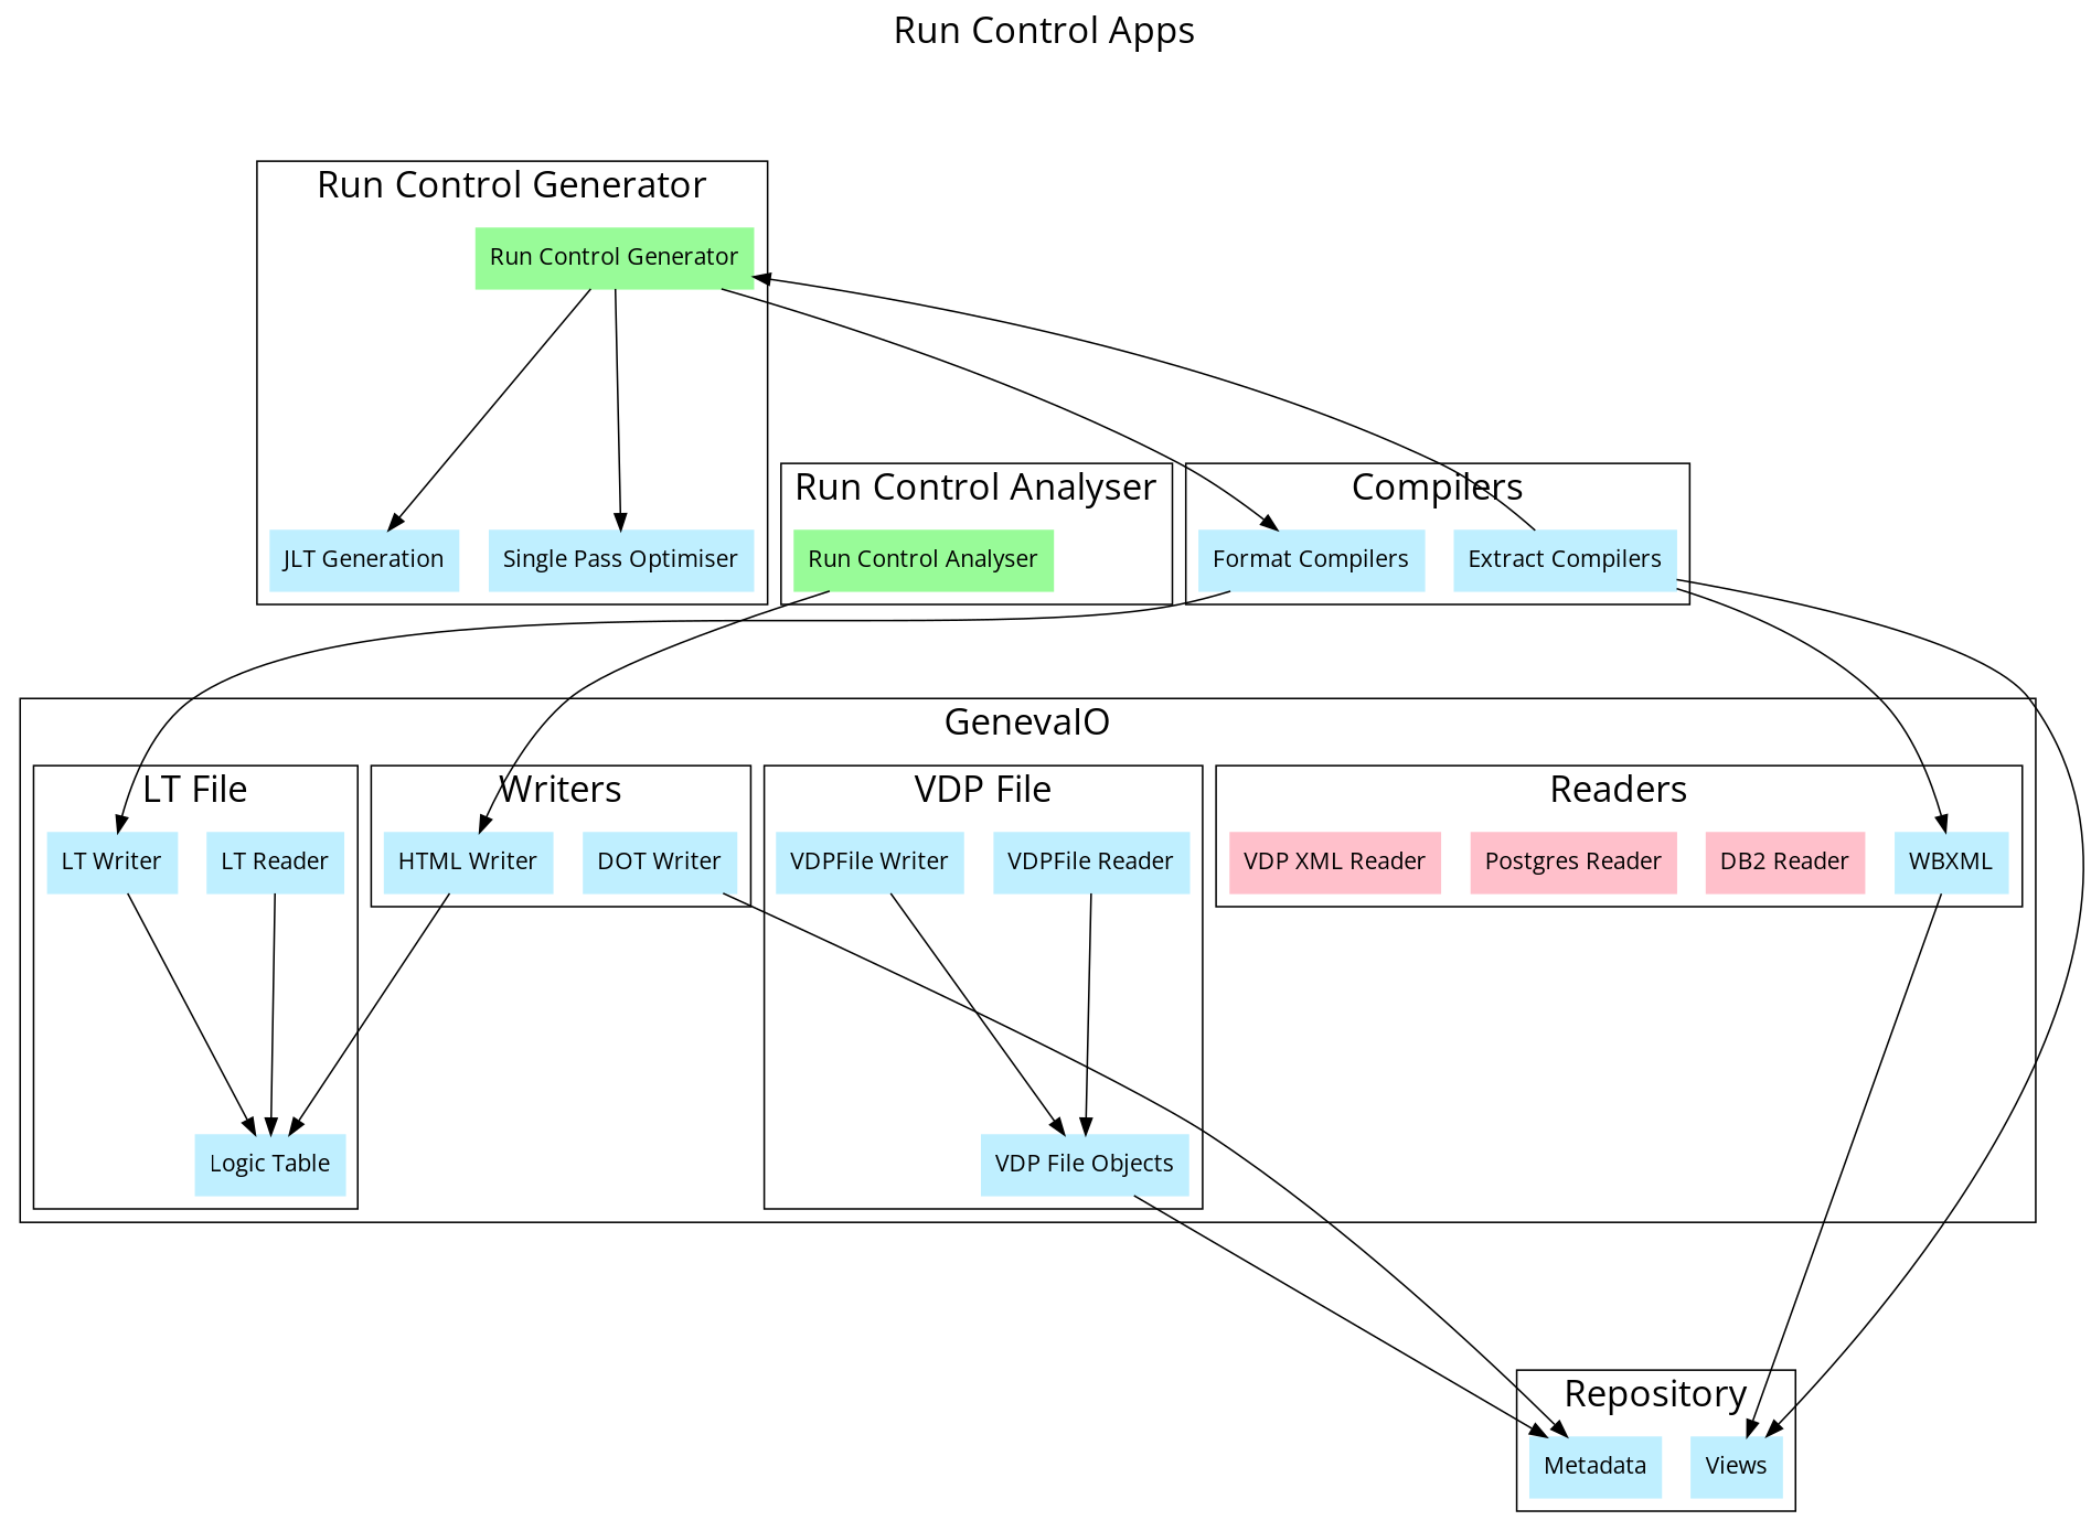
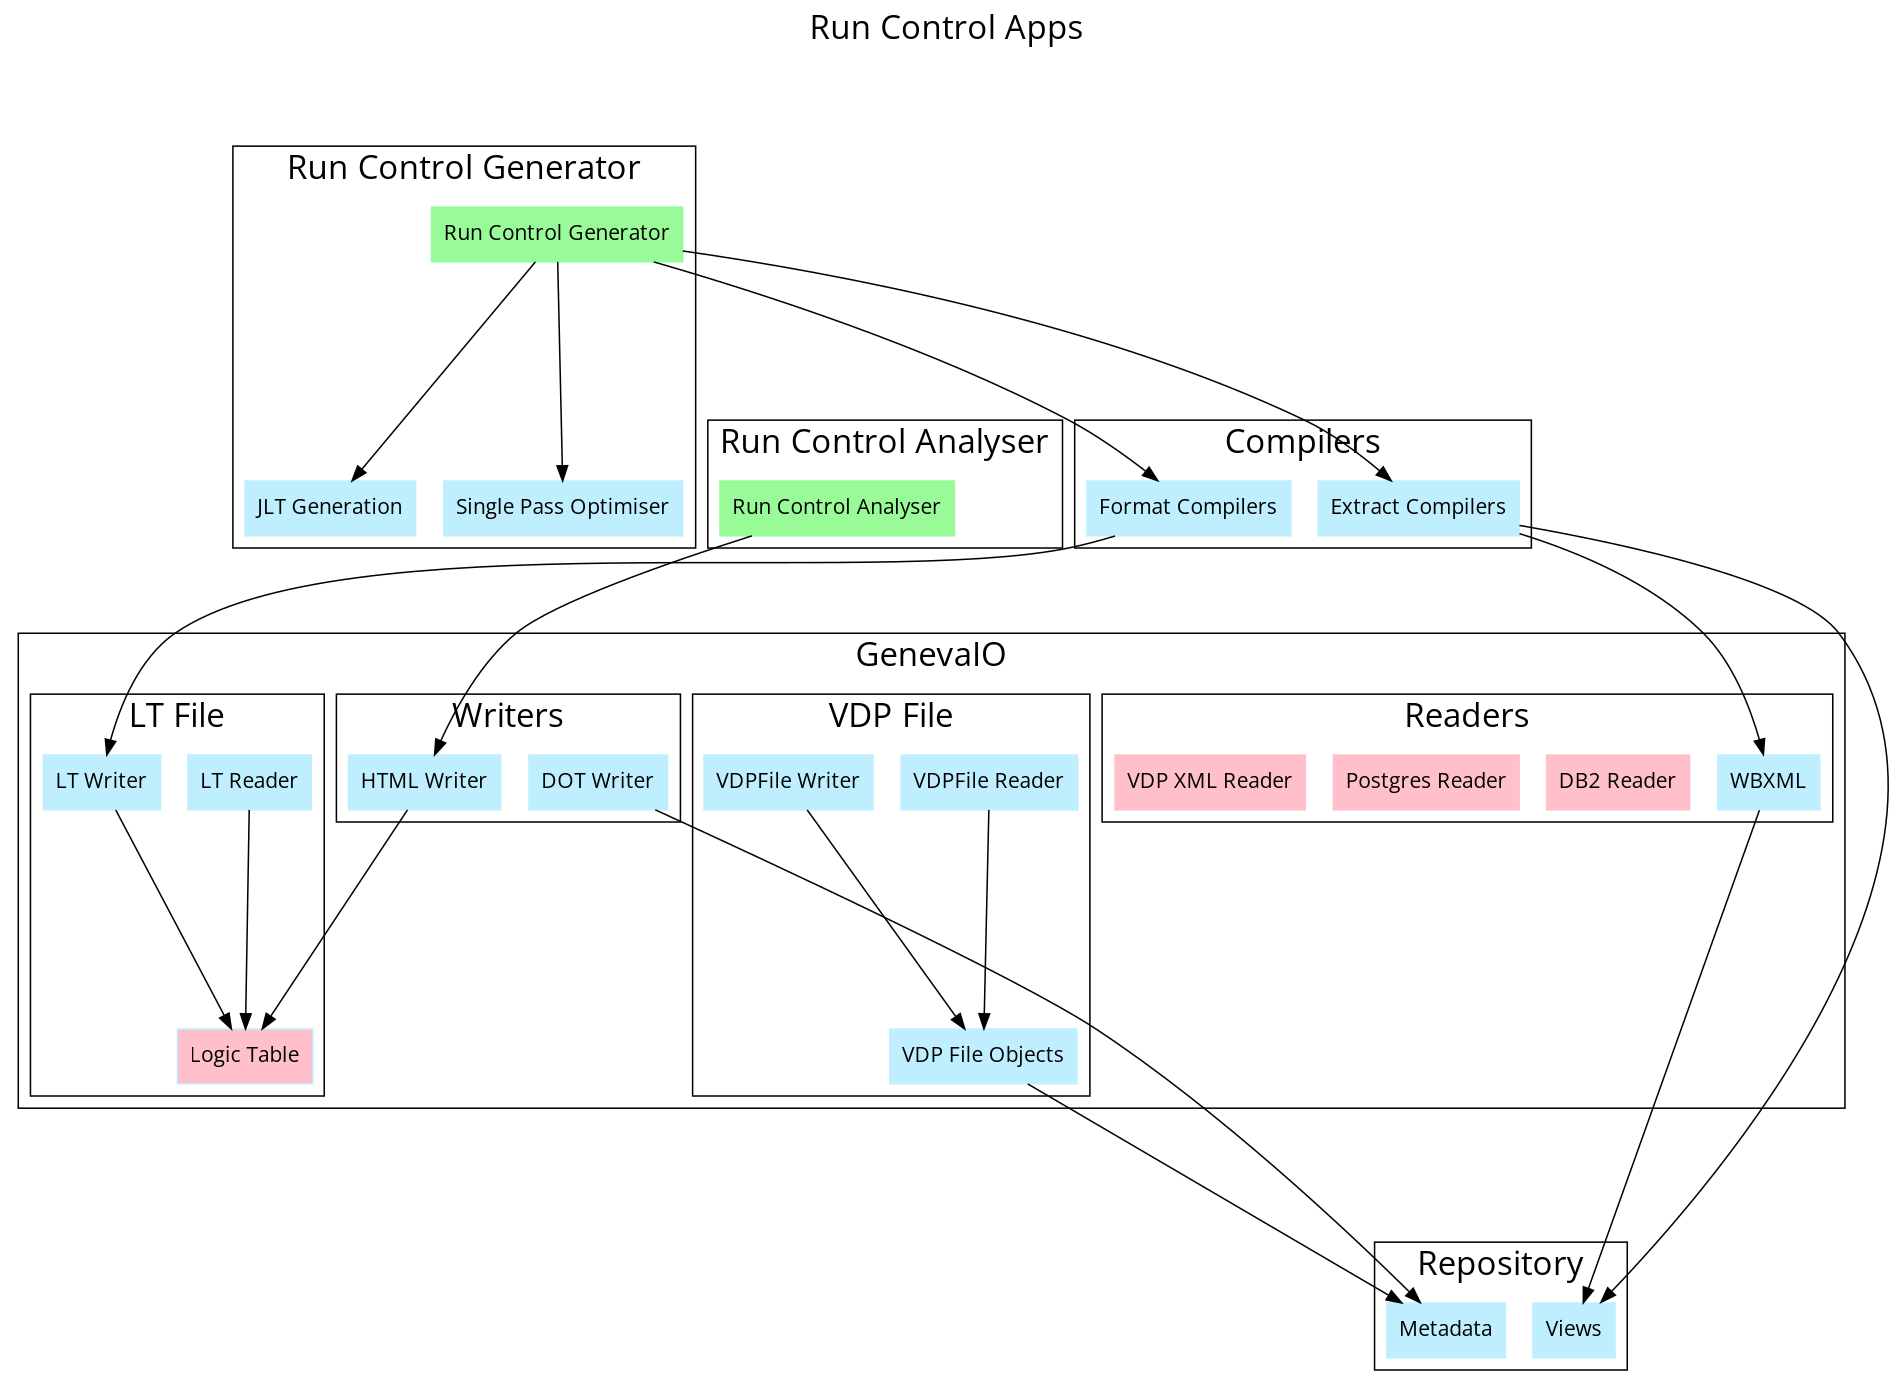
  digraph {
    compound=true
    fontname="Open Sans"
    fontsize=22
    label="Run Control Apps\n\n\n"
    labeljust=center
    labelloc=t
    rankdir=TB
    ranksep="2 equally"
    node [color=lightblue1 fontname="Open Sans" shape=rect style=filled]
    edge [fontname="Open Sans"]
    n1 [color=PaleGreen label="Run Control Generator"]
    n2 [label="Single Pass Optimiser"]
    n3 [label="JLT Generation"]
    n4 [label="Extract Compilers"]
    n5 [label="Format Compilers"]
    n6 [color=PaleGreen label="Run Control Analyser"]
    n7 [label="LT Reader"]
    n8 [label="LT Writer"]
-   n9 [label="Logic Table"]
+   n9 [label="Logic Table" fillcolor=pink]
    n10 [label="VDPFile Reader"]
    n11 [label="VDPFile Writer"]
    n12 [label="VDP File Objects"]
    n13 [label=WBXML]
    n14 [color=pink label="DB2 Reader"]
    n15 [color=pink label="Postgres Reader"]
    n16 [color=pink label="VDP XML Reader"]
    n17 [label="HTML Writer"]
    n18 [label="DOT Writer"]
    n19 [label=Views]
    n20 [label=Metadata]
    subgraph cluster_1 {
      label="Run Control Generator"
      n1
      n2
      n3
    }
    subgraph cluster_2 {
      label=Compilers
      n4
      n5
    }
    subgraph cluster_3 {
      label="Run Control Analyser"
      n6
    }
    subgraph cluster_4 {
      label=GenevaIO
      subgraph cluster_5 {
        label="LT File"
        n7
        n8
        n9
      }
      subgraph cluster_6 {
        label="VDP File"
        n10
        n11
        n12
      }
      subgraph cluster_7 {
        label=Readers
        n13
        n14
        n15
        n16
      }
      subgraph cluster_8 {
        label=Writers
        n17
        n18
      }
    }
    subgraph cluster_9 {
      label=Repository
      n19
      n20
    }
    n1 -> n2
    n1 -> n3
-   n4 -> n1
+   n1 -> n4
    n1 -> n5
    n4 -> n13
    n4 -> n19
    n5 -> n8
    n6 -> n17
    n7 -> n9
    n8 -> n9
    n10 -> n12
    n11 -> n12
    n12 -> n20
    n13 -> n19
    n17 -> n9
    n18 -> n20
  }
